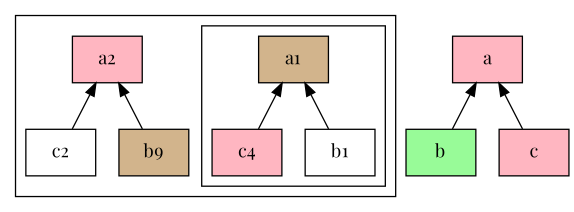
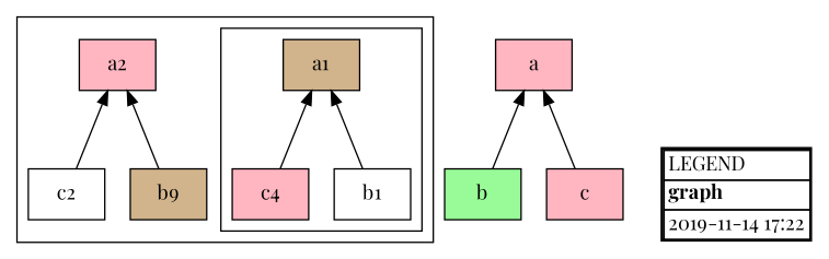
  digraph {
    fontname="Playfair Display"
    rankdir=BT
    node [fillcolor=lightpink fontname="Playfair Display" shape=rect style=filled]
    edge [fontname="Playfair Display"]
    b1 [fillcolor=white]
    a1 [fillcolor=tan]
    n3 [label=c4]
    n4 [fillcolor=tan label=b9]
    a2
    c2 [fillcolor=white]
    b [fillcolor=palegreen]
    a
    c
+   n10 [fillcolor="#ffffff" label=<<table border="2" cellborder="1" cellspacing="0" id="LEGEND"><tr><td align="left">LEGEND</td></tr><tr><td align="left"><b>graph</b></td></tr><tr><td align="left">2019-11-14 17:22</td></tr></table>> shape=plaintext]
    subgraph cluster_1 {
      n4
      a2
      c2
      subgraph cluster_2 {
        b1
        a1
        n3
      }
    }
    b1 -> a1
    n3 -> a1
    n4 -> a2
    c2 -> a2
    b -> a
    c -> a
  }
